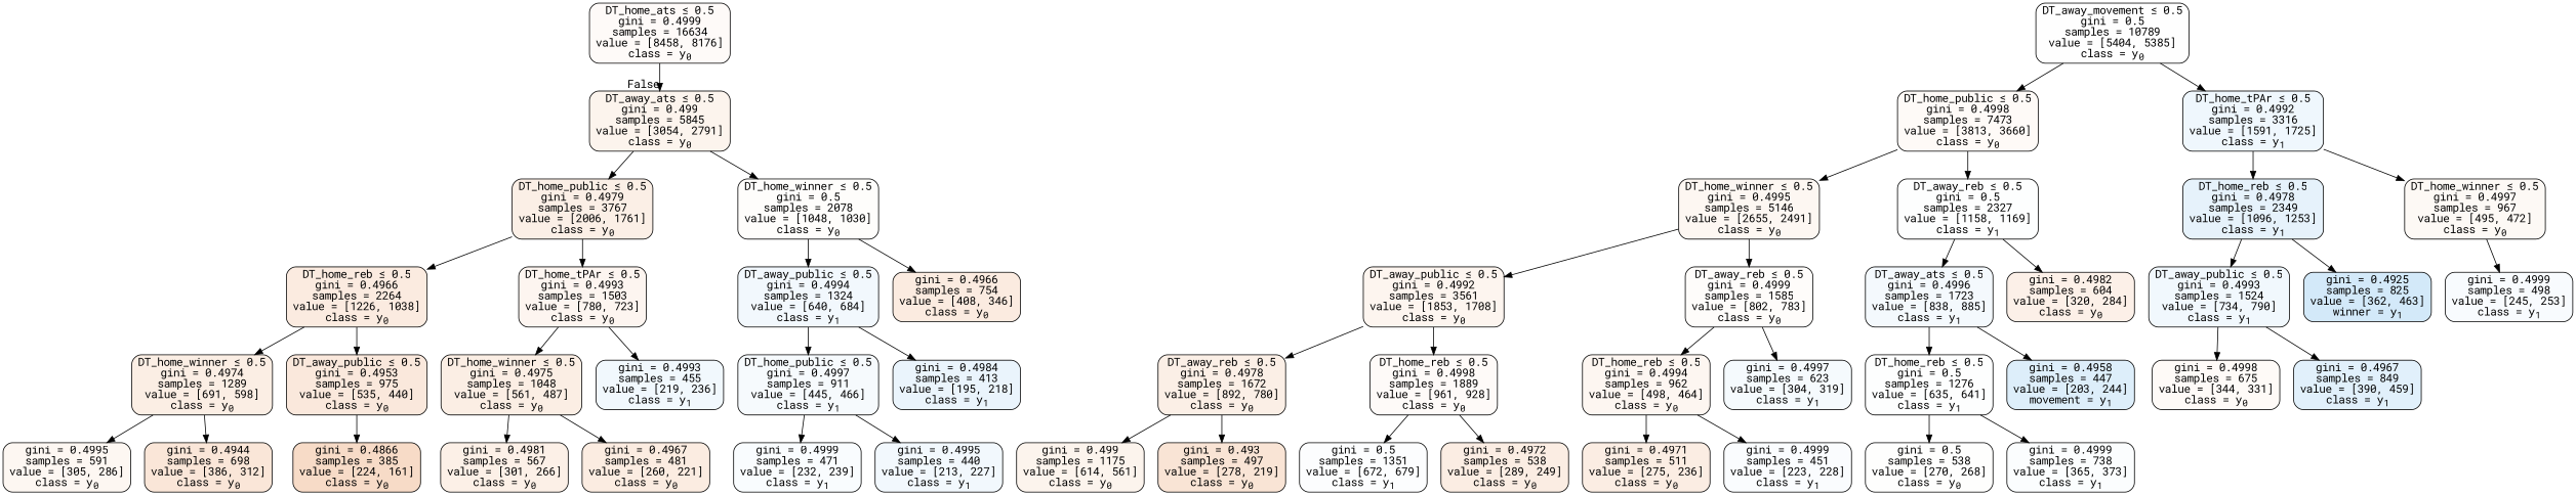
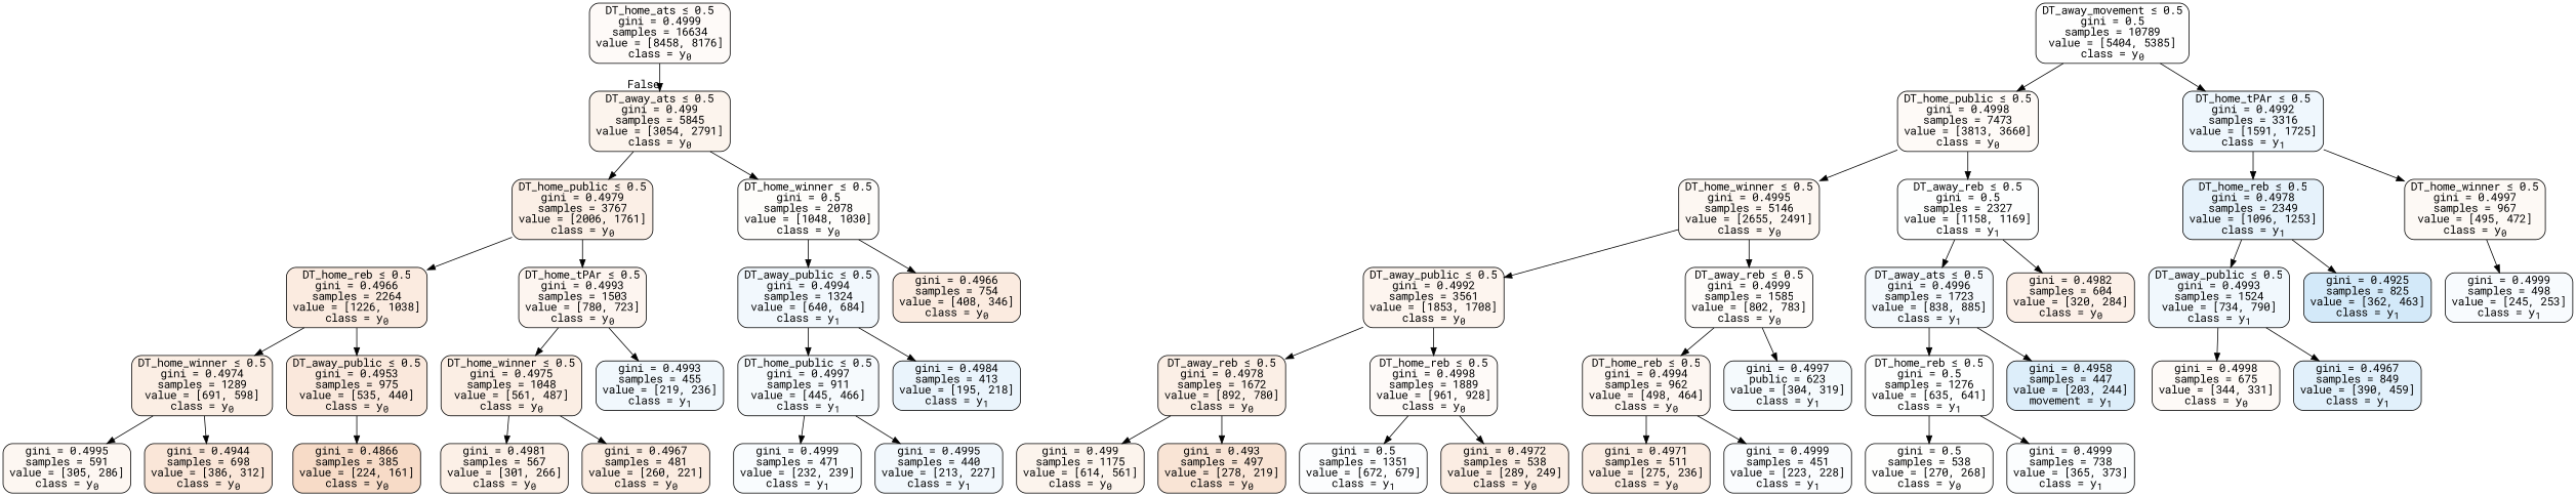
  digraph {
    fontname="Roboto Mono"
    node [color=black fillcolor="#e5813909" fontname="Roboto Mono" shape=box style="filled, rounded"]
    edge [fontname="Roboto Mono"]
    n1 [label=<DT_home_ats &le; 0.5<br/>gini = 0.4999<br/>samples = 16634<br/>value = [8458, 8176]<br/>class = y<SUB>0</SUB>>]
    n2 [fillcolor="#e5813916" label=<DT_away_ats &le; 0.5<br/>gini = 0.499<br/>samples = 5845<br/>value = [3054, 2791]<br/>class = y<SUB>0</SUB>>]
    n3 [fillcolor="#e5813901" label=<DT_away_movement &le; 0.5<br/>gini = 0.5<br/>samples = 10789<br/>value = [5404, 5385]<br/>class = y<SUB>0</SUB>>]
    n4 [fillcolor="#e581390a" label=<DT_home_public &le; 0.5<br/>gini = 0.4998<br/>samples = 7473<br/>value = [3813, 3660]<br/>class = y<SUB>0</SUB>>]
    n5 [fillcolor="#399de514" label=<DT_home_tPAr &le; 0.5<br/>gini = 0.4992<br/>samples = 3316<br/>value = [1591, 1725]<br/>class = y<SUB>1</SUB>>]
    n6 [fillcolor="#e581391f" label=<DT_home_public &le; 0.5<br/>gini = 0.4979<br/>samples = 3767<br/>value = [2006, 1761]<br/>class = y<SUB>0</SUB>>]
    n7 [fillcolor="#e5813904" label=<DT_home_winner &le; 0.5<br/>gini = 0.5<br/>samples = 2078<br/>value = [1048, 1030]<br/>class = y<SUB>0</SUB>>]
    n8 [fillcolor="#e5813910" label=<DT_home_winner &le; 0.5<br/>gini = 0.4995<br/>samples = 5146<br/>value = [2655, 2491]<br/>class = y<SUB>0</SUB>>]
    n9 [fillcolor="#399de502" label=<DT_away_reb &le; 0.5<br/>gini = 0.5<br/>samples = 2327<br/>value = [1158, 1169]<br/>class = y<SUB>1</SUB>>]
    n10 [fillcolor="#399de520" label=<DT_home_reb &le; 0.5<br/>gini = 0.4978<br/>samples = 2349<br/>value = [1096, 1253]<br/>class = y<SUB>1</SUB>>]
    n11 [fillcolor="#e581390c" label=<DT_home_winner &le; 0.5<br/>gini = 0.4997<br/>samples = 967<br/>value = [495, 472]<br/>class = y<SUB>0</SUB>>]
    n12 [fillcolor="#e5813914" label=<DT_away_public &le; 0.5<br/>gini = 0.4992<br/>samples = 3561<br/>value = [1853, 1708]<br/>class = y<SUB>0</SUB>>]
    n13 [fillcolor="#e5813906" label=<DT_away_reb &le; 0.5<br/>gini = 0.4999<br/>samples = 1585<br/>value = [802, 783]<br/>class = y<SUB>0</SUB>>]
    n14 [fillcolor="#399de50e" label=<DT_away_ats &le; 0.5<br/>gini = 0.4996<br/>samples = 1723<br/>value = [838, 885]<br/>class = y<SUB>1</SUB>>]
    n15 [fillcolor="#e581391d" label=<gini = 0.4982<br/>samples = 604<br/>value = [320, 284]<br/>class = y<SUB>0</SUB>>]
    n16 [fillcolor="#e5813920" label=<DT_away_reb &le; 0.5<br/>gini = 0.4978<br/>samples = 1672<br/>value = [892, 780]<br/>class = y<SUB>0</SUB>>]
    n17 [label=<DT_home_reb &le; 0.5<br/>gini = 0.4998<br/>samples = 1889<br/>value = [961, 928]<br/>class = y<SUB>0</SUB>>]
    n18 [fillcolor="#e5813911" label=<DT_home_reb &le; 0.5<br/>gini = 0.4994<br/>samples = 962<br/>value = [498, 464]<br/>class = y<SUB>0</SUB>>]
-   n19 [fillcolor="#399de50c" label=<gini = 0.4997<br/>samples = 623<br/>value = [304, 319]<br/>class = y<SUB>1</SUB>>]
+   n19 [fillcolor="#399de50c" label=<gini = 0.4997<br/>public = 623<br/>value = [304, 319]<br/>class = y<SUB>1</SUB>>]
    n20 [fillcolor="#e5813916" label=<gini = 0.499<br/>samples = 1175<br/>value = [614, 561]<br/>class = y<SUB>0</SUB>>]
    n21 [fillcolor="#e5813936" label=<gini = 0.493<br/>samples = 497<br/>value = [278, 219]<br/>class = y<SUB>0</SUB>>]
    n22 [fillcolor="#399de503" label=<gini = 0.5<br/>samples = 1351<br/>value = [672, 679]<br/>class = y<SUB>1</SUB>>]
    n23 [fillcolor="#e5813923" label=<gini = 0.4972<br/>samples = 538<br/>value = [289, 249]<br/>class = y<SUB>0</SUB>>]
    n24 [fillcolor="#e5813924" label=<gini = 0.4971<br/>samples = 511<br/>value = [275, 236]<br/>class = y<SUB>0</SUB>>]
    n25 [fillcolor="#399de506" label=<gini = 0.4999<br/>samples = 451<br/>value = [223, 228]<br/>class = y<SUB>1</SUB>>]
    n26 [fillcolor="#399de502" label=<DT_home_reb &le; 0.5<br/>gini = 0.5<br/>samples = 1276<br/>value = [635, 641]<br/>class = y<SUB>1</SUB>>]
    n27 [fillcolor="#399de52b" label=<gini = 0.4958<br/>samples = 447<br/>value = [203, 244]<br/>movement = y<SUB>1</SUB>>]
    n28 [fillcolor="#e5813902" label=<gini = 0.5<br/>samples = 538<br/>value = [270, 268]<br/>class = y<SUB>0</SUB>>]
    n29 [fillcolor="#399de505" label=<gini = 0.4999<br/>samples = 738<br/>value = [365, 373]<br/>class = y<SUB>1</SUB>>]
    n30 [fillcolor="#399de512" label=<DT_away_public &le; 0.5<br/>gini = 0.4993<br/>samples = 1524<br/>value = [734, 790]<br/>class = y<SUB>1</SUB>>]
-   n31 [fillcolor="#399de538" label=<gini = 0.4925<br/>samples = 825<br/>value = [362, 463]<br/>winner = y<SUB>1</SUB>>]
+   n31 [fillcolor="#399de538" label=<gini = 0.4925<br/>samples = 825<br/>value = [362, 463]<br/>class = y<SUB>1</SUB>>]
    n32 [fillcolor="#399de508" label=<gini = 0.4999<br/>samples = 498<br/>value = [245, 253]<br/>class = y<SUB>1</SUB>>]
    n33 [fillcolor="#e581390a" label=<gini = 0.4998<br/>samples = 675<br/>value = [344, 331]<br/>class = y<SUB>0</SUB>>]
    n34 [fillcolor="#399de526" label=<gini = 0.4967<br/>samples = 849<br/>value = [390, 459]<br/>class = y<SUB>1</SUB>>]
    n35 [fillcolor="#e5813927" label=<DT_home_reb &le; 0.5<br/>gini = 0.4966<br/>samples = 2264<br/>value = [1226, 1038]<br/>class = y<SUB>0</SUB>>]
    n36 [fillcolor="#e5813913" label=<DT_home_tPAr &le; 0.5<br/>gini = 0.4993<br/>samples = 1503<br/>value = [780, 723]<br/>class = y<SUB>0</SUB>>]
    n37 [fillcolor="#399de510" label=<DT_away_public &le; 0.5<br/>gini = 0.4994<br/>samples = 1324<br/>value = [640, 684]<br/>class = y<SUB>1</SUB>>]
    n38 [fillcolor="#e5813927" label=<gini = 0.4966<br/>samples = 754<br/>value = [408, 346]<br/>class = y<SUB>0</SUB>>]
    n39 [fillcolor="#e5813922" label=<DT_home_winner &le; 0.5<br/>gini = 0.4974<br/>samples = 1289<br/>value = [691, 598]<br/>class = y<SUB>0</SUB>>]
    n40 [fillcolor="#e581392d" label=<DT_away_public &le; 0.5<br/>gini = 0.4953<br/>samples = 975<br/>value = [535, 440]<br/>class = y<SUB>0</SUB>>]
    n41 [fillcolor="#e5813922" label=<DT_home_winner &le; 0.5<br/>gini = 0.4975<br/>samples = 1048<br/>value = [561, 487]<br/>class = y<SUB>0</SUB>>]
    n42 [fillcolor="#399de512" label=<gini = 0.4993<br/>samples = 455<br/>value = [219, 236]<br/>class = y<SUB>1</SUB>>]
    n43 [fillcolor="#e5813910" label=<gini = 0.4995<br/>samples = 591<br/>value = [305, 286]<br/>class = y<SUB>0</SUB>>]
    n44 [fillcolor="#e5813931" label=<gini = 0.4944<br/>samples = 698<br/>value = [386, 312]<br/>class = y<SUB>0</SUB>>]
    n45 [fillcolor="#e5813948" label=<gini = 0.4866<br/>samples = 385<br/>value = [224, 161]<br/>class = y<SUB>0</SUB>>]
    n46 [fillcolor="#e581391e" label=<gini = 0.4981<br/>samples = 567<br/>value = [301, 266]<br/>class = y<SUB>0</SUB>>]
    n47 [fillcolor="#e5813926" label=<gini = 0.4967<br/>samples = 481<br/>value = [260, 221]<br/>class = y<SUB>0</SUB>>]
    n48 [fillcolor="#399de50b" label=<DT_home_public &le; 0.5<br/>gini = 0.4997<br/>samples = 911<br/>value = [445, 466]<br/>class = y<SUB>1</SUB>>]
    n49 [fillcolor="#399de51b" label=<gini = 0.4984<br/>samples = 413<br/>value = [195, 218]<br/>class = y<SUB>1</SUB>>]
    n50 [fillcolor="#399de507" label=<gini = 0.4999<br/>samples = 471<br/>value = [232, 239]<br/>class = y<SUB>1</SUB>>]
    n51 [fillcolor="#399de510" label=<gini = 0.4995<br/>samples = 440<br/>value = [213, 227]<br/>class = y<SUB>1</SUB>>]
    n1 -> n2 [headlabel=False labelangle=-45 labeldistance=2.5]
    n2 -> n6
    n2 -> n7
    n3 -> n4
    n3 -> n5
    n4 -> n8
    n4 -> n9
    n5 -> n10
    n5 -> n11
    n6 -> n35
    n6 -> n36
    n7 -> n37
    n7 -> n38
    n8 -> n12
    n8 -> n13
    n9 -> n14
    n9 -> n15
    n10 -> n30
    n10 -> n31
    n11 -> n32
    n12 -> n16
    n12 -> n17
    n13 -> n18
    n13 -> n19
    n14 -> n26
    n14 -> n27
    n16 -> n20
    n16 -> n21
    n17 -> n22
    n17 -> n23
    n18 -> n24
    n18 -> n25
    n26 -> n28
    n26 -> n29
    n30 -> n33
    n30 -> n34
    n35 -> n39
    n35 -> n40
    n36 -> n41
    n36 -> n42
    n37 -> n48
    n37 -> n49
    n39 -> n43
    n39 -> n44
    n40 -> n45
    n41 -> n46
    n41 -> n47
    n48 -> n50
    n48 -> n51
  }
